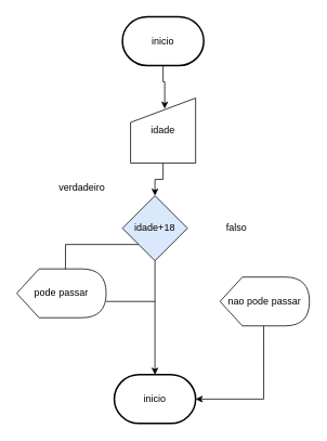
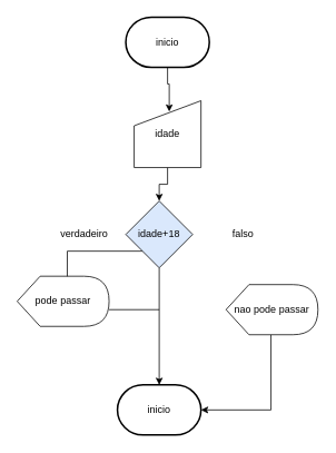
  <mxCell id="0" />
  <mxCell id="1" parent="0" />
  <mxCell id="2" style="edgeStyle=orthogonalEdgeStyle;rounded=0;orthogonalLoop=1;jettySize=auto;html=1;exitX=0.5;exitY=1;exitDx=0;exitDy=0;exitPerimeter=0;entryX=0.525;entryY=0.163;entryDx=0;entryDy=0;entryPerimeter=0;" edge="1" parent="1" source="3" target="5"><mxGeometry relative="1" as="geometry" /></mxCell>
  <mxCell id="3" value="inicio" style="strokeWidth=2;html=1;shape=mxgraph.flowchart.terminator;whiteSpace=wrap;" vertex="1" parent="1"><mxGeometry x="150" y="20" width="100" height="60" as="geometry" /></mxCell>
  <mxCell id="4" style="edgeStyle=orthogonalEdgeStyle;rounded=0;orthogonalLoop=1;jettySize=auto;html=1;exitX=0.5;exitY=1;exitDx=0;exitDy=0;" edge="1" parent="1" source="5" target="8"><mxGeometry relative="1" as="geometry" /></mxCell>
  <mxCell id="5" value="idade" style="shape=manualInput;whiteSpace=wrap;html=1;" vertex="1" parent="1"><mxGeometry x="160" y="120" width="80" height="80" as="geometry" /></mxCell>
  <mxCell id="6" style="edgeStyle=orthogonalEdgeStyle;rounded=0;orthogonalLoop=1;jettySize=auto;html=1;exitX=0;exitY=1;exitDx=0;exitDy=0;entryX=0.545;entryY=0.167;entryDx=0;entryDy=0;entryPerimeter=0;" edge="1" parent="1" source="8" target="9"><mxGeometry relative="1" as="geometry" /></mxCell>
  <mxCell id="7" style="edgeStyle=orthogonalEdgeStyle;rounded=0;orthogonalLoop=1;jettySize=auto;html=1;exitX=0.5;exitY=1;exitDx=0;exitDy=0;entryX=0.5;entryY=0;entryDx=0;entryDy=0;entryPerimeter=0;" edge="1" parent="1" source="8" target="10"><mxGeometry relative="1" as="geometry"><Array as="points"><mxPoint x="190" y="320" /><mxPoint x="190" y="410" /></Array></mxGeometry></mxCell>
  <mxCell id="8" value="idade+18" style="rhombus;whiteSpace=wrap;html=1;fillColor=#dae8fc;" vertex="1" parent="1"><mxGeometry x="150" y="240" width="80" height="80" as="geometry" /></mxCell>
  <mxCell id="9" value="pode passar" style="shape=display;whiteSpace=wrap;html=1;" vertex="1" parent="1"><mxGeometry x="20" y="330" width="110" height="60" as="geometry" /></mxCell>
  <mxCell id="10" value="inicio" style="strokeWidth=2;html=1;shape=mxgraph.flowchart.terminator;whiteSpace=wrap;" vertex="1" parent="1"><mxGeometry x="140" y="460" width="100" height="60" as="geometry" /></mxCell>
  <mxCell id="11" value="" style="endArrow=none;html=1;rounded=0;" edge="1" parent="1"><mxGeometry width="50" height="50" relative="1" as="geometry"><mxPoint x="130" y="370" as="sourcePoint" /><mxPoint x="190" y="370" as="targetPoint" /></mxGeometry></mxCell>
- <mxCell id="12" value="verdadeiro" style="text;html=1;resizable=0;autosize=1;align=center;verticalAlign=middle;points=[];fillColor=none;strokeColor=none;rounded=0;" vertex="1" parent="1"><mxGeometry x="60" y="215" width="80" height="30" as="geometry" /></mxCell>
+ <mxCell id="12" value="verdadeiro" style="text;html=1;resizable=0;autosize=1;align=center;verticalAlign=middle;points=[];fillColor=none;strokeColor=none;rounded=0;" vertex="1" parent="1"><mxGeometry x="60" y="265" width="80" height="30" as="geometry" /></mxCell>
  <mxCell id="13" style="edgeStyle=orthogonalEdgeStyle;rounded=0;orthogonalLoop=1;jettySize=auto;html=1;exitX=0;exitY=0;exitDx=53.75;exitDy=60;exitPerimeter=0;entryX=1;entryY=0.5;entryDx=0;entryDy=0;entryPerimeter=0;" edge="1" parent="1" source="14" target="10"><mxGeometry relative="1" as="geometry" /></mxCell>
  <mxCell id="14" value="nao pode passar" style="shape=display;whiteSpace=wrap;html=1;" vertex="1" parent="1"><mxGeometry x="270" y="340" width="110" height="60" as="geometry" /></mxCell>
  <mxCell id="15" value="falso" style="text;html=1;resizable=0;autosize=1;align=center;verticalAlign=middle;points=[];fillColor=none;strokeColor=none;rounded=0;" vertex="1" parent="1"><mxGeometry x="265" y="265" width="50" height="30" as="geometry" /></mxCell>
